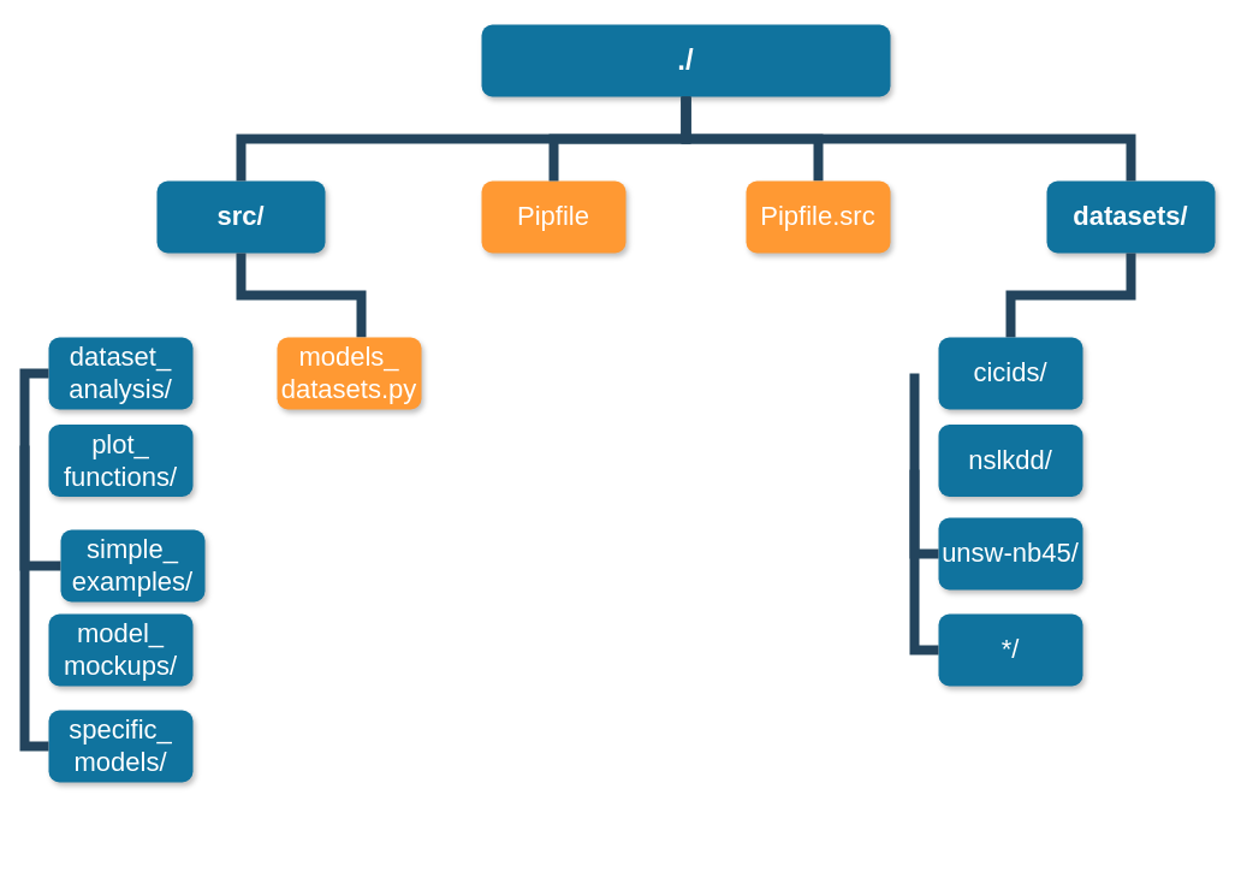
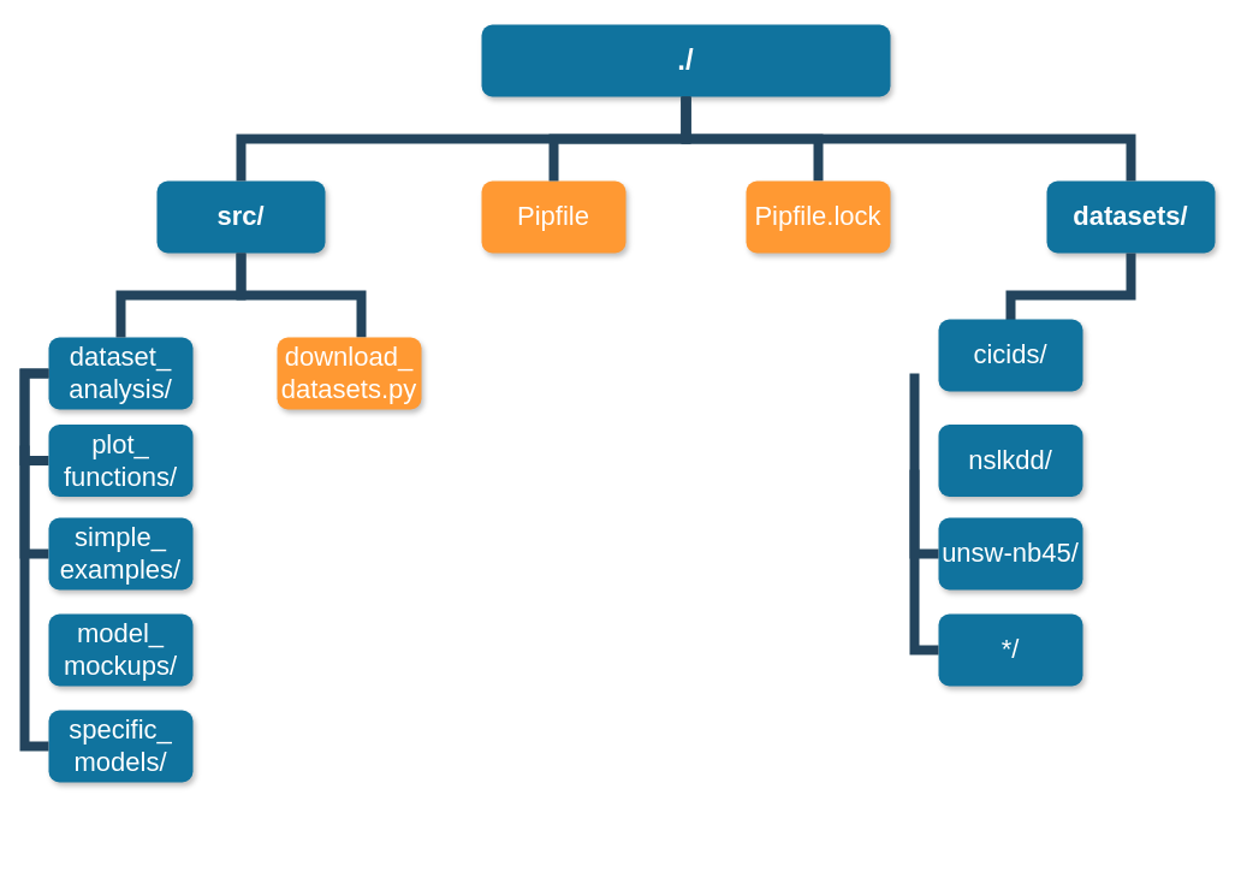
  <mxCell id="0" />
  <mxCell id="1" parent="0" />
  <mxCell id="2" value="" style="group" vertex="1" connectable="0" parent="1"><mxGeometry x="20" y="20" width="990" height="682.5" as="geometry" /></mxCell>
  <mxCell id="3" value="./" style="whiteSpace=wrap;rounded=1;shadow=1;fillColor=#10739E;strokeColor=none;fontColor=#FFFFFF;fontStyle=1;fontSize=24" parent="2" vertex="1"><mxGeometry x="380" width="340" height="60" as="geometry" /></mxCell>
  <mxCell id="4" value="src/" style="whiteSpace=wrap;rounded=1;fillColor=#10739E;strokeColor=none;shadow=1;fontColor=#FFFFFF;fontStyle=1;fontSize=22;" parent="2" vertex="1"><mxGeometry x="110" y="130.0" width="140" height="60" as="geometry" /></mxCell>
  <mxCell id="5" value="datasets/" style="whiteSpace=wrap;rounded=1;fillColor=#10739E;strokeColor=none;shadow=1;fontColor=#FFFFFF;fontStyle=1;fontSize=22;" parent="2" vertex="1"><mxGeometry x="850" y="130.0" width="140" height="60" as="geometry" /></mxCell>
  <mxCell id="6" value="dataset_&#10;analysis/" style="whiteSpace=wrap;rounded=1;fillColor=#10739E;strokeColor=none;shadow=1;fontColor=#FFFFFF;fontSize=22;" parent="2" vertex="1"><mxGeometry x="20.0" y="260.0" width="120" height="60" as="geometry" /></mxCell>
+ <mxCell id="7" value="" style="edgeStyle=elbowEdgeStyle;elbow=vertical;rounded=0;fontColor=#000000;endArrow=none;endFill=0;strokeWidth=8;strokeColor=#23445D;" parent="2" source="4" target="6" edge="1"><mxGeometry width="100" height="100" relative="1" as="geometry"><mxPoint x="-180" y="200.0" as="sourcePoint" /><mxPoint x="-280" y="270" as="targetPoint" /></mxGeometry></mxCell>
  <mxCell id="8" value="" style="edgeStyle=elbowEdgeStyle;elbow=vertical;rounded=0;fontColor=#000000;endArrow=none;endFill=0;strokeWidth=8;strokeColor=#23445D;" parent="2" source="4" edge="1"><mxGeometry width="100" height="100" relative="1" as="geometry"><mxPoint x="-180" y="200.0" as="sourcePoint" /><mxPoint x="280.0" y="260.0" as="targetPoint" /></mxGeometry></mxCell>
+ <mxCell id="9" value="" style="edgeStyle=elbowEdgeStyle;elbow=horizontal;rounded=0;fontColor=#000000;endArrow=none;endFill=0;strokeWidth=8;strokeColor=#23445D;entryX=0;entryY=0.5;entryDx=0;entryDy=0;" parent="2" source="6" target="15" edge="1"><mxGeometry width="100" height="100" relative="1" as="geometry"><mxPoint y="290.0" as="sourcePoint" /><mxPoint x="20" y="390" as="targetPoint" /><Array as="points"><mxPoint y="330" /><mxPoint y="340" /></Array></mxGeometry></mxCell>
  <mxCell id="10" value="" style="edgeStyle=elbowEdgeStyle;elbow=horizontal;rounded=0;fontColor=#000000;endArrow=none;endFill=0;strokeWidth=8;strokeColor=#23445D;entryX=0;entryY=0.5;entryDx=0;entryDy=0;" parent="2" source="6" target="16" edge="1"><mxGeometry width="100" height="100" relative="1" as="geometry"><mxPoint x="10" y="290" as="sourcePoint" /><mxPoint x="20" y="470" as="targetPoint" /><Array as="points"><mxPoint y="380" /></Array></mxGeometry></mxCell>
  <mxCell id="11" value="" style="edgeStyle=elbowEdgeStyle;elbow=vertical;rounded=0;fontColor=#000000;endArrow=none;endFill=0;strokeWidth=8;strokeColor=#23445D;" parent="2" source="5" edge="1"><mxGeometry width="100" height="100" relative="1" as="geometry"><mxPoint x="920" y="260" as="sourcePoint" /><mxPoint x="820" y="260.0" as="targetPoint" /></mxGeometry></mxCell>
  <mxCell id="12" value="" style="edgeStyle=elbowEdgeStyle;elbow=vertical;rounded=0;fontColor=#000000;endArrow=none;endFill=0;strokeWidth=8;strokeColor=#23445D;" parent="2" source="3" target="4" edge="1"><mxGeometry width="100" height="100" relative="1" as="geometry"><mxPoint x="-70" y="100" as="sourcePoint" /><mxPoint x="30" as="targetPoint" /></mxGeometry></mxCell>
  <mxCell id="13" value="" style="edgeStyle=elbowEdgeStyle;elbow=vertical;rounded=0;fontColor=#000000;endArrow=none;endFill=0;strokeWidth=8;strokeColor=#23445D;entryX=0.5;entryY=0;entryDx=0;entryDy=0;" parent="2" source="3" target="28" edge="1"><mxGeometry width="100" height="100" relative="1" as="geometry"><mxPoint x="-60" y="110" as="sourcePoint" /><mxPoint x="550" y="130.0" as="targetPoint" /></mxGeometry></mxCell>
  <mxCell id="14" value="" style="edgeStyle=elbowEdgeStyle;elbow=vertical;rounded=0;fontColor=#000000;endArrow=none;endFill=0;strokeWidth=8;strokeColor=#23445D;" parent="2" source="3" target="5" edge="1"><mxGeometry width="100" height="100" relative="1" as="geometry"><mxPoint x="-50" y="120" as="sourcePoint" /><mxPoint x="50" y="20" as="targetPoint" /></mxGeometry></mxCell>
  <mxCell id="15" value="plot_&#10;functions/" style="whiteSpace=wrap;rounded=1;fillColor=#10739E;strokeColor=none;shadow=1;fontColor=#FFFFFF;fontSize=22;" parent="2" vertex="1"><mxGeometry x="20.0" y="332.5" width="120" height="60" as="geometry" /></mxCell>
- <mxCell id="16" value="simple_&#10;examples/" style="whiteSpace=wrap;rounded=1;fillColor=#10739E;strokeColor=none;shadow=1;fontColor=#FFFFFF;fontSize=22;" parent="2" vertex="1"><mxGeometry x="30" y="420" width="120" height="60" as="geometry" /></mxCell>
+ <mxCell id="16" value="simple_&#10;examples/" style="whiteSpace=wrap;rounded=1;fillColor=#10739E;strokeColor=none;shadow=1;fontColor=#FFFFFF;fontSize=22;" parent="2" vertex="1"><mxGeometry x="20.0" y="410.0" width="120" height="60" as="geometry" /></mxCell>
  <mxCell id="17" value="model_&#10;mockups/" style="whiteSpace=wrap;rounded=1;fillColor=#10739E;strokeColor=none;shadow=1;fontColor=#FFFFFF;fontSize=22;" parent="2" vertex="1"><mxGeometry x="20.0" y="490.0" width="120" height="60" as="geometry" /></mxCell>
- <mxCell id="18" value="models_&#10;datasets.py" style="whiteSpace=wrap;rounded=1;fillColor=#FF9933;strokeColor=none;shadow=1;fontColor=#FFFFFF;fontSize=22;" parent="2" vertex="1"><mxGeometry x="210.0" y="260.0" width="120" height="60" as="geometry" /></mxCell>
- <mxCell id="19" value="cicids/" style="whiteSpace=wrap;rounded=1;fillColor=#10739E;strokeColor=none;shadow=1;fontColor=#FFFFFF;fontSize=22;" parent="2" vertex="1"><mxGeometry x="760.0" y="260.0" width="120" height="60" as="geometry" /></mxCell>
+ <mxCell id="18" value="download_&#10;datasets.py" style="whiteSpace=wrap;rounded=1;fillColor=#FF9933;strokeColor=none;shadow=1;fontColor=#FFFFFF;fontSize=22;" parent="2" vertex="1"><mxGeometry x="210.0" y="260.0" width="120" height="60" as="geometry" /></mxCell>
+ <mxCell id="19" value="cicids/" style="whiteSpace=wrap;rounded=1;fillColor=#10739E;strokeColor=none;shadow=1;fontColor=#FFFFFF;fontSize=22;" parent="2" vertex="1"><mxGeometry x="760.0" y="245" width="120" height="60" as="geometry" /></mxCell>
  <mxCell id="20" value="nslkdd/" style="whiteSpace=wrap;rounded=1;fillColor=#10739E;strokeColor=none;shadow=1;fontColor=#FFFFFF;fontSize=22;" parent="2" vertex="1"><mxGeometry x="760.0" y="332.5" width="120" height="60" as="geometry" /></mxCell>
  <mxCell id="21" value="specific_&#10;models/" style="whiteSpace=wrap;rounded=1;fillColor=#10739E;strokeColor=none;shadow=1;fontColor=#FFFFFF;fontSize=22;" parent="2" vertex="1"><mxGeometry x="20.0" y="570.0" width="120" height="60" as="geometry" /></mxCell>
  <mxCell id="22" value="" style="edgeStyle=elbowEdgeStyle;elbow=horizontal;rounded=0;fontColor=#000000;endArrow=none;endFill=0;strokeWidth=8;strokeColor=#23445D;entryX=0;entryY=0.5;entryDx=0;entryDy=0;" parent="2" target="21" edge="1"><mxGeometry width="100" height="100" relative="1" as="geometry"><mxPoint y="350" as="sourcePoint" /><mxPoint x="20.0" y="602.5" as="targetPoint" /><Array as="points"><mxPoint y="682.5" /><mxPoint y="672.5" /><mxPoint y="662.5" /><mxPoint y="512.5" /></Array></mxGeometry></mxCell>
  <mxCell id="23" value="unsw-nb45/" style="whiteSpace=wrap;rounded=1;fillColor=#10739E;strokeColor=none;shadow=1;fontColor=#FFFFFF;fontSize=22;" parent="2" vertex="1"><mxGeometry x="760.0" y="410.0" width="120" height="60" as="geometry" /></mxCell>
  <mxCell id="24" value="*/" style="whiteSpace=wrap;rounded=1;fillColor=#10739E;strokeColor=none;shadow=1;fontColor=#FFFFFF;fontSize=22;" parent="2" vertex="1"><mxGeometry x="760.0" y="490.0" width="120" height="60" as="geometry" /></mxCell>
  <mxCell id="25" value="" style="edgeStyle=elbowEdgeStyle;elbow=horizontal;rounded=0;fontColor=#000000;endArrow=none;endFill=0;strokeWidth=8;strokeColor=#23445D;entryX=0;entryY=0.5;entryDx=0;entryDy=0;" parent="2" target="23" edge="1"><mxGeometry width="100" height="100" relative="1" as="geometry"><mxPoint x="740" y="290" as="sourcePoint" /><mxPoint x="690.0" y="452.5" as="targetPoint" /><Array as="points"><mxPoint x="740" y="440" /><mxPoint x="670" y="430" /></Array></mxGeometry></mxCell>
  <mxCell id="26" value="" style="edgeStyle=elbowEdgeStyle;elbow=horizontal;rounded=0;fontColor=#000000;endArrow=none;endFill=0;strokeWidth=8;strokeColor=#23445D;entryX=0;entryY=0.5;entryDx=0;entryDy=0;" parent="2" target="24" edge="1"><mxGeometry width="100" height="100" relative="1" as="geometry"><mxPoint x="740" y="370" as="sourcePoint" /><mxPoint x="760.0" y="520.0" as="targetPoint" /><Array as="points"><mxPoint x="740" y="520" /><mxPoint x="670" y="510" /></Array></mxGeometry></mxCell>
  <mxCell id="27" value="Pipfile" style="whiteSpace=wrap;rounded=1;fillColor=#FF9933;strokeColor=none;shadow=1;fontColor=#FFFFFF;fontSize=22;" vertex="1" parent="2"><mxGeometry x="380.0" y="130.0" width="120" height="60" as="geometry" /></mxCell>
- <mxCell id="28" value="Pipfile.src" style="whiteSpace=wrap;rounded=1;fillColor=#FF9933;strokeColor=none;shadow=1;fontColor=#FFFFFF;fontSize=22;" vertex="1" parent="2"><mxGeometry x="600.0" y="130.0" width="120" height="60" as="geometry" /></mxCell>
+ <mxCell id="28" value="Pipfile.lock" style="whiteSpace=wrap;rounded=1;fillColor=#FF9933;strokeColor=none;shadow=1;fontColor=#FFFFFF;fontSize=22;" vertex="1" parent="2"><mxGeometry x="600.0" y="130.0" width="120" height="60" as="geometry" /></mxCell>
  <mxCell id="29" value="" style="edgeStyle=elbowEdgeStyle;elbow=vertical;rounded=0;fontColor=#000000;endArrow=none;endFill=0;strokeWidth=8;strokeColor=#23445D;entryX=0.5;entryY=0;entryDx=0;entryDy=0;" edge="1" parent="2" target="27"><mxGeometry width="100" height="100" relative="1" as="geometry"><mxPoint x="550" y="60" as="sourcePoint" /><mxPoint x="660.0" y="130.0" as="targetPoint" /></mxGeometry></mxCell>
